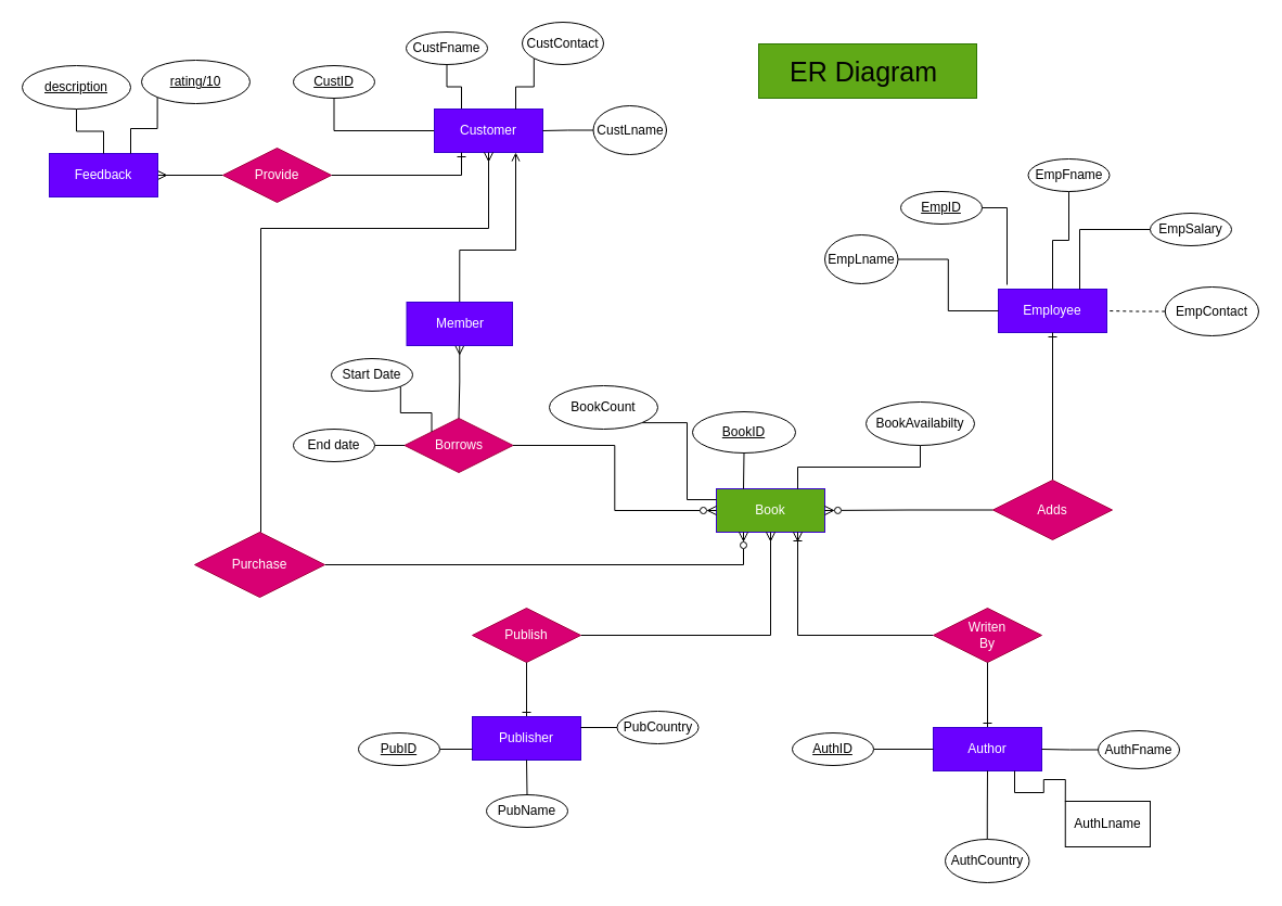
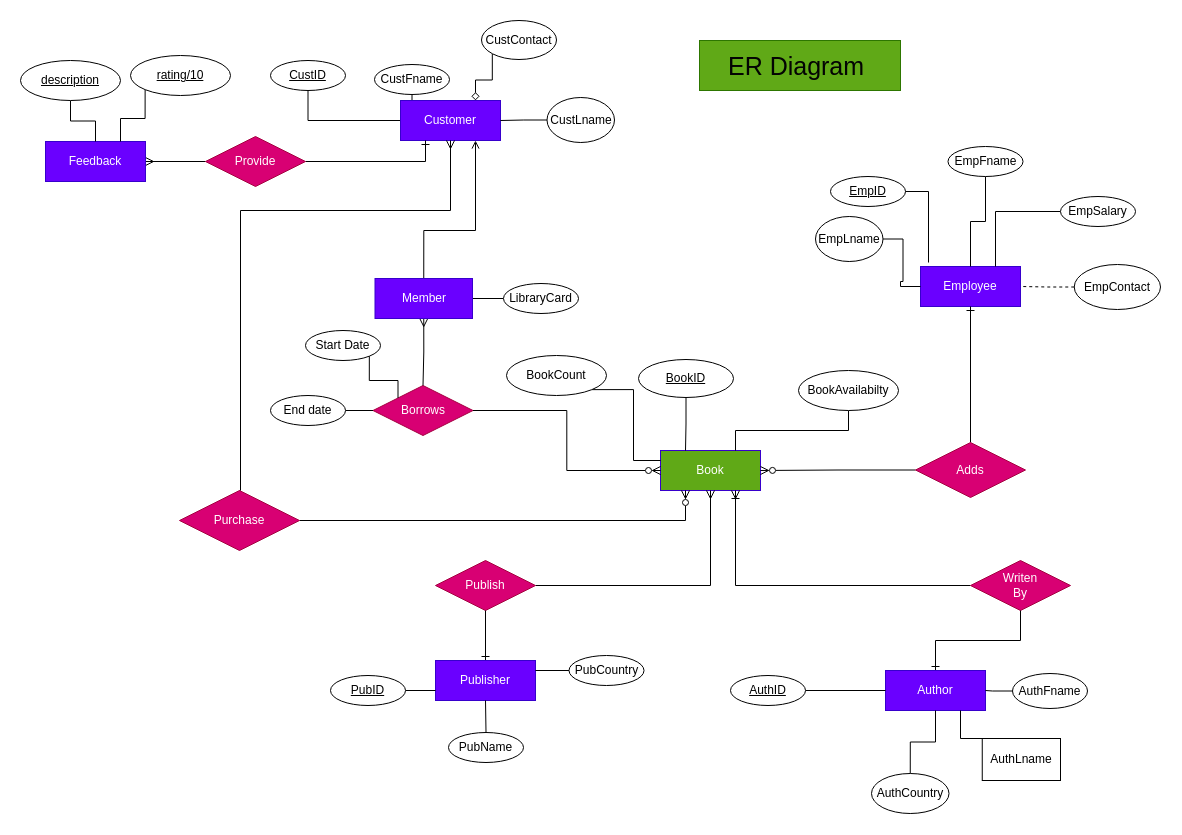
  <mxCell id="0" />
  <mxCell id="1" parent="0" />
  <mxCell id="2" style="edgeStyle=orthogonalEdgeStyle;rounded=0;orthogonalLoop=1;jettySize=auto;html=1;entryX=0.5;entryY=1;entryDx=0;entryDy=0;endArrow=none;endFill=0;" parent="1" source="4" target="8" edge="1"><mxGeometry relative="1" as="geometry" /></mxCell>
  <mxCell id="3" style="edgeStyle=orthogonalEdgeStyle;rounded=0;orthogonalLoop=1;jettySize=auto;html=1;exitX=0.25;exitY=0;exitDx=0;exitDy=0;entryX=0.5;entryY=1;entryDx=0;entryDy=0;endArrow=none;endFill=0;" parent="1" source="4" target="5" edge="1"><mxGeometry relative="1" as="geometry" /></mxCell>
  <mxCell id="4" value="Customer" style="whiteSpace=wrap;html=1;align=center;fillColor=#6a00ff;fontColor=#ffffff;strokeColor=#3700CC;" parent="1" vertex="1"><mxGeometry x="400" y="100" width="100" height="40" as="geometry" /></mxCell>
- <mxCell id="5" value="CustFname" style="ellipse;whiteSpace=wrap;html=1;align=center;" parent="1" vertex="1"><mxGeometry x="374" y="29" width="75" height="30" as="geometry" /></mxCell>
- <mxCell id="6" style="edgeStyle=orthogonalEdgeStyle;rounded=0;orthogonalLoop=1;jettySize=auto;html=1;exitX=0;exitY=1;exitDx=0;exitDy=0;entryX=0.75;entryY=0;entryDx=0;entryDy=0;endArrow=none;endFill=0;" parent="1" source="7" target="4" edge="1"><mxGeometry relative="1" as="geometry" /></mxCell>
+ <mxCell id="5" value="CustFname" style="ellipse;whiteSpace=wrap;html=1;align=center;" parent="1" vertex="1"><mxGeometry x="374" y="64" width="75" height="30" as="geometry" /></mxCell>
+ <mxCell id="6" style="edgeStyle=orthogonalEdgeStyle;rounded=0;orthogonalLoop=1;jettySize=auto;html=1;exitX=0;exitY=1;exitDx=0;exitDy=0;entryX=0.75;entryY=0;entryDx=0;entryDy=0;endArrow=diamond;endFill=0;" parent="1" source="7" target="4" edge="1"><mxGeometry relative="1" as="geometry" /></mxCell>
  <mxCell id="7" value="CustContact" style="ellipse;whiteSpace=wrap;html=1;align=center;" parent="1" vertex="1"><mxGeometry x="481" y="20" width="75" height="39" as="geometry" /></mxCell>
  <mxCell id="8" value="CustID" style="ellipse;whiteSpace=wrap;html=1;align=center;fontStyle=4;" parent="1" vertex="1"><mxGeometry x="270" y="60" width="75" height="30" as="geometry" /></mxCell>
  <mxCell id="9" value="Employee" style="whiteSpace=wrap;html=1;align=center;fillColor=#6a00ff;fontColor=#ffffff;strokeColor=#3700CC;" parent="1" vertex="1"><mxGeometry x="920" y="266" width="100" height="40" as="geometry" /></mxCell>
  <mxCell id="10" value="EmpID" style="ellipse;whiteSpace=wrap;html=1;align=center;fontStyle=4;" parent="1" vertex="1"><mxGeometry x="830" y="176" width="75" height="30" as="geometry" /></mxCell>
  <mxCell id="11" style="edgeStyle=orthogonalEdgeStyle;rounded=0;orthogonalLoop=1;jettySize=auto;html=1;entryX=0.08;entryY=-0.1;entryDx=0;entryDy=0;entryPerimeter=0;endArrow=none;endFill=0;" parent="1" source="10" target="9" edge="1"><mxGeometry relative="1" as="geometry" /></mxCell>
  <mxCell id="12" style="edgeStyle=orthogonalEdgeStyle;rounded=0;orthogonalLoop=1;jettySize=auto;html=1;endArrow=none;endFill=0;" parent="1" source="13" target="9" edge="1"><mxGeometry relative="1" as="geometry" /></mxCell>
  <mxCell id="13" value="EmpFname" style="ellipse;whiteSpace=wrap;html=1;align=center;" parent="1" vertex="1"><mxGeometry x="947.5" y="146" width="75" height="30" as="geometry" /></mxCell>
  <mxCell id="14" style="edgeStyle=orthogonalEdgeStyle;rounded=0;orthogonalLoop=1;jettySize=auto;html=1;entryX=0.75;entryY=0;entryDx=0;entryDy=0;endArrow=none;endFill=0;" parent="1" source="15" target="9" edge="1"><mxGeometry relative="1" as="geometry" /></mxCell>
  <mxCell id="15" value="EmpSalary" style="ellipse;whiteSpace=wrap;html=1;align=center;" parent="1" vertex="1"><mxGeometry x="1060" y="196" width="75" height="30" as="geometry" /></mxCell>
  <mxCell id="16" value="Book" style="whiteSpace=wrap;html=1;align=center;fillColor=#60a917;fontColor=#ffffff;strokeColor=#3700CC;" parent="1" vertex="1"><mxGeometry x="660" y="450" width="100" height="40" as="geometry" /></mxCell>
  <mxCell id="17" style="edgeStyle=orthogonalEdgeStyle;rounded=0;orthogonalLoop=1;jettySize=auto;html=1;entryX=0;entryY=0.5;entryDx=0;entryDy=0;endArrow=ERzeroToMany;endFill=0;" parent="1" source="18" target="16" edge="1"><mxGeometry relative="1" as="geometry" /></mxCell>
  <mxCell id="18" value="Borrows" style="shape=rhombus;perimeter=rhombusPerimeter;whiteSpace=wrap;html=1;align=center;fillColor=#d80073;fontColor=#ffffff;strokeColor=#A50040;" parent="1" vertex="1"><mxGeometry x="372.5" y="385" width="100" height="50" as="geometry" /></mxCell>
  <mxCell id="19" style="edgeStyle=orthogonalEdgeStyle;rounded=0;orthogonalLoop=1;jettySize=auto;html=1;entryX=1;entryY=0.5;entryDx=0;entryDy=0;endArrow=ERzeroToMany;endFill=0;" parent="1" source="21" target="16" edge="1"><mxGeometry relative="1" as="geometry"><mxPoint x="1080" y="430" as="targetPoint" /></mxGeometry></mxCell>
  <mxCell id="20" style="edgeStyle=orthogonalEdgeStyle;rounded=0;orthogonalLoop=1;jettySize=auto;html=1;entryX=0.5;entryY=1;entryDx=0;entryDy=0;endArrow=ERone;endFill=0;" parent="1" source="21" target="9" edge="1"><mxGeometry relative="1" as="geometry" /></mxCell>
  <mxCell id="21" value="Adds" style="shape=rhombus;perimeter=rhombusPerimeter;whiteSpace=wrap;html=1;align=center;fillColor=#d80073;fontColor=#ffffff;strokeColor=#A50040;" parent="1" vertex="1"><mxGeometry x="915" y="442" width="110" height="55" as="geometry" /></mxCell>
  <mxCell id="22" style="edgeStyle=orthogonalEdgeStyle;rounded=0;orthogonalLoop=1;jettySize=auto;html=1;entryX=0.75;entryY=1;entryDx=0;entryDy=0;endArrow=ERoneToMany;endFill=0;" parent="1" source="23" target="16" edge="1"><mxGeometry relative="1" as="geometry"><mxPoint x="750" y="585" as="targetPoint" /></mxGeometry></mxCell>
- <mxCell id="23" value="Writen&lt;br&gt;By" style="shape=rhombus;perimeter=rhombusPerimeter;whiteSpace=wrap;html=1;align=center;fillColor=#d80073;fontColor=#ffffff;strokeColor=#A50040;" parent="1" vertex="1"><mxGeometry y="560" width="100" height="50" as="geometry" x="860" /></mxCell>
+ <mxCell id="23" value="Writen&lt;br&gt;By" style="shape=rhombus;perimeter=rhombusPerimeter;whiteSpace=wrap;html=1;align=center;fillColor=#d80073;fontColor=#ffffff;strokeColor=#A50040;" parent="1" vertex="1"><mxGeometry x="970" y="560" width="100" height="50" as="geometry" /></mxCell>
  <mxCell id="24" style="edgeStyle=orthogonalEdgeStyle;rounded=0;orthogonalLoop=1;jettySize=auto;html=1;entryX=0.5;entryY=1;entryDx=0;entryDy=0;endArrow=ERmany;endFill=0;" parent="1" source="25" target="16" edge="1"><mxGeometry relative="1" as="geometry"><mxPoint x="680" y="585" as="targetPoint" /></mxGeometry></mxCell>
  <mxCell id="25" value="Publish" style="shape=rhombus;perimeter=rhombusPerimeter;whiteSpace=wrap;html=1;align=center;fillColor=#d80073;fontColor=#ffffff;strokeColor=#A50040;" parent="1" vertex="1"><mxGeometry x="435" y="560" width="100" height="50" as="geometry" /></mxCell>
  <mxCell id="26" style="edgeStyle=orthogonalEdgeStyle;rounded=0;orthogonalLoop=1;jettySize=auto;html=1;entryX=0.5;entryY=1;entryDx=0;entryDy=0;endArrow=none;endFill=0;startArrow=ERone;startFill=0;" parent="1" source="27" target="25" edge="1"><mxGeometry relative="1" as="geometry" /></mxCell>
  <mxCell id="27" value="Publisher" style="whiteSpace=wrap;html=1;align=center;fillColor=#6a00ff;fontColor=#ffffff;strokeColor=#3700CC;" parent="1" vertex="1"><mxGeometry x="435" y="660" width="100" height="40" as="geometry" /></mxCell>
  <mxCell id="28" style="edgeStyle=orthogonalEdgeStyle;rounded=0;orthogonalLoop=1;jettySize=auto;html=1;endArrow=none;endFill=0;startArrow=ERone;startFill=0;" parent="1" source="29" target="23" edge="1"><mxGeometry relative="1" as="geometry" /></mxCell>
- <mxCell id="29" value="Author" style="whiteSpace=wrap;html=1;align=center;fillColor=#6a00ff;fontColor=#ffffff;strokeColor=#3700CC;" parent="1" vertex="1"><mxGeometry y="670" width="100" height="40" as="geometry" x="860" /></mxCell>
+ <mxCell id="29" value="Author" style="whiteSpace=wrap;html=1;align=center;fillColor=#6a00ff;fontColor=#ffffff;strokeColor=#3700CC;" parent="1" vertex="1"><mxGeometry x="885" y="670" width="100" height="40" as="geometry" /></mxCell>
  <mxCell id="30" style="edgeStyle=orthogonalEdgeStyle;rounded=0;orthogonalLoop=1;jettySize=auto;html=1;entryX=0;entryY=0.75;entryDx=0;entryDy=0;endArrow=none;endFill=0;" parent="1" source="31" target="27" edge="1"><mxGeometry relative="1" as="geometry"><mxPoint x="375.5" y="670" as="targetPoint" /></mxGeometry></mxCell>
  <mxCell id="31" value="PubID" style="ellipse;whiteSpace=wrap;html=1;align=center;fontStyle=4;" parent="1" vertex="1"><mxGeometry x="330" y="675" width="75" height="30" as="geometry" /></mxCell>
  <mxCell id="32" style="edgeStyle=orthogonalEdgeStyle;rounded=0;orthogonalLoop=1;jettySize=auto;html=1;exitX=0.5;exitY=0;exitDx=0;exitDy=0;entryX=0.5;entryY=1;entryDx=0;entryDy=0;endArrow=none;endFill=0;" edge="1" parent="1" source="33" target="27"><mxGeometry relative="1" as="geometry" /></mxCell>
  <mxCell id="33" value="PubName" style="ellipse;whiteSpace=wrap;html=1;align=center;" parent="1" vertex="1"><mxGeometry x="448" y="732" width="75" height="30" as="geometry" /></mxCell>
  <mxCell id="34" style="edgeStyle=orthogonalEdgeStyle;rounded=0;orthogonalLoop=1;jettySize=auto;html=1;entryX=1;entryY=0.25;entryDx=0;entryDy=0;endArrow=none;endFill=0;" parent="1" source="35" target="27" edge="1"><mxGeometry relative="1" as="geometry" /></mxCell>
  <mxCell id="35" value="PubCountry" style="ellipse;whiteSpace=wrap;html=1;align=center;" parent="1" vertex="1"><mxGeometry x="568.5" y="655" width="75" height="30" as="geometry" /></mxCell>
  <mxCell id="36" style="edgeStyle=orthogonalEdgeStyle;rounded=0;orthogonalLoop=1;jettySize=auto;html=1;entryX=1;entryY=0.5;entryDx=0;entryDy=0;endArrow=none;endFill=0;" parent="1" source="37" target="29" edge="1"><mxGeometry relative="1" as="geometry" /></mxCell>
  <mxCell id="37" value="AuthFname" style="ellipse;whiteSpace=wrap;html=1;align=center;" parent="1" vertex="1"><mxGeometry x="1012" y="673" width="75" height="35" as="geometry" /></mxCell>
  <mxCell id="38" style="edgeStyle=orthogonalEdgeStyle;rounded=0;orthogonalLoop=1;jettySize=auto;html=1;entryX=0;entryY=0.5;entryDx=0;entryDy=0;endArrow=none;endFill=0;" parent="1" source="39" target="29" edge="1"><mxGeometry relative="1" as="geometry" /></mxCell>
  <mxCell id="39" value="AuthID" style="ellipse;whiteSpace=wrap;html=1;align=center;fontStyle=4;" parent="1" vertex="1"><mxGeometry x="730" y="675" width="75" height="30" as="geometry" /></mxCell>
  <mxCell id="40" style="edgeStyle=orthogonalEdgeStyle;rounded=0;orthogonalLoop=1;jettySize=auto;html=1;entryX=0.5;entryY=1;entryDx=0;entryDy=0;endArrow=none;endFill=0;" parent="1" source="41" target="29" edge="1"><mxGeometry relative="1" as="geometry" /></mxCell>
  <mxCell id="41" value="AuthCountry" style="ellipse;whiteSpace=wrap;html=1;align=center;" parent="1" vertex="1"><mxGeometry x="871" y="773" width="77.5" height="40" as="geometry" /></mxCell>
  <mxCell id="42" style="edgeStyle=orthogonalEdgeStyle;rounded=0;orthogonalLoop=1;jettySize=auto;html=1;exitX=1;exitY=1;exitDx=0;exitDy=0;entryX=0;entryY=0;entryDx=0;entryDy=0;endArrow=none;endFill=0;" parent="1" source="43" target="18" edge="1"><mxGeometry relative="1" as="geometry" /></mxCell>
  <mxCell id="43" value="Start Date" style="ellipse;whiteSpace=wrap;html=1;align=center;" parent="1" vertex="1"><mxGeometry x="305" y="330" width="75" height="30" as="geometry" /></mxCell>
  <mxCell id="44" value="" style="edgeStyle=orthogonalEdgeStyle;rounded=0;orthogonalLoop=1;jettySize=auto;html=1;endArrow=none;endFill=0;" parent="1" source="45" target="18" edge="1"><mxGeometry relative="1" as="geometry" /></mxCell>
  <mxCell id="45" value="End date" style="ellipse;whiteSpace=wrap;html=1;align=center;" parent="1" vertex="1"><mxGeometry x="270" y="395" width="75" height="30" as="geometry" /></mxCell>
  <mxCell id="46" style="edgeStyle=orthogonalEdgeStyle;rounded=0;orthogonalLoop=1;jettySize=auto;html=1;exitX=1;exitY=0.5;exitDx=0;exitDy=0;entryX=0.25;entryY=1;entryDx=0;entryDy=0;endArrow=ERone;endFill=0;" parent="1" source="48" target="4" edge="1"><mxGeometry relative="1" as="geometry" /></mxCell>
  <mxCell id="47" style="edgeStyle=orthogonalEdgeStyle;rounded=0;orthogonalLoop=1;jettySize=auto;html=1;exitX=0;exitY=0.5;exitDx=0;exitDy=0;endArrow=ERmany;endFill=0;entryX=1;entryY=0.5;entryDx=0;entryDy=0;" parent="1" source="48" target="49" edge="1"><mxGeometry relative="1" as="geometry"><mxPoint x="140" y="165.048" as="targetPoint" /></mxGeometry></mxCell>
  <mxCell id="48" value="Provide" style="shape=rhombus;perimeter=rhombusPerimeter;whiteSpace=wrap;html=1;align=center;fillColor=#d80073;fontColor=#ffffff;strokeColor=#A50040;" parent="1" vertex="1"><mxGeometry x="205" y="136" width="100" height="50" as="geometry" /></mxCell>
  <mxCell id="49" value="Feedback" style="whiteSpace=wrap;html=1;align=center;fillColor=#6a00ff;fontColor=#ffffff;strokeColor=#3700CC;" parent="1" vertex="1"><mxGeometry x="45" y="141" width="100" height="40" as="geometry" /></mxCell>
  <mxCell id="50" style="edgeStyle=orthogonalEdgeStyle;rounded=0;orthogonalLoop=1;jettySize=auto;html=1;exitX=0.5;exitY=1;exitDx=0;exitDy=0;endArrow=none;endFill=0;" parent="1" source="51" target="49" edge="1"><mxGeometry relative="1" as="geometry" /></mxCell>
  <mxCell id="51" value="description" style="ellipse;whiteSpace=wrap;html=1;align=center;fontStyle=4;" parent="1" vertex="1"><mxGeometry x="20" y="60" width="100" height="40" as="geometry" /></mxCell>
  <mxCell id="52" style="edgeStyle=orthogonalEdgeStyle;rounded=0;orthogonalLoop=1;jettySize=auto;html=1;exitX=0.75;exitY=1;exitDx=0;exitDy=0;endArrow=none;endFill=0;startArrow=open;startFill=0;entryX=0.5;entryY=0;entryDx=0;entryDy=0;" parent="1" source="4" target="55" edge="1"><mxGeometry relative="1" as="geometry"><mxPoint x="449.5" y="300" as="targetPoint" /><mxPoint x="450" y="260" as="sourcePoint" /><Array as="points"><mxPoint x="475" y="230" /><mxPoint x="423" y="230" /><mxPoint x="423" y="278" /></Array></mxGeometry></mxCell>
  <mxCell id="53" style="edgeStyle=orthogonalEdgeStyle;rounded=0;orthogonalLoop=1;jettySize=auto;html=1;exitX=0.5;exitY=1;exitDx=0;exitDy=0;entryX=0.5;entryY=0;entryDx=0;entryDy=0;endArrow=none;endFill=0;startArrow=ERmany;startFill=0;" parent="1" source="55" target="18" edge="1"><mxGeometry relative="1" as="geometry" /></mxCell>
+ <mxCell id="54" style="edgeStyle=orthogonalEdgeStyle;rounded=0;orthogonalLoop=1;jettySize=auto;html=1;exitX=1;exitY=0.5;exitDx=0;exitDy=0;entryX=0;entryY=0.5;entryDx=0;entryDy=0;endArrow=none;endFill=0;" parent="1" source="55" target="59" edge="1"><mxGeometry relative="1" as="geometry" /></mxCell>
  <mxCell id="55" value="Member" style="rounded=0;whiteSpace=wrap;html=1;fillColor=#6a00ff;fontColor=#ffffff;strokeColor=#3700CC;" parent="1" vertex="1"><mxGeometry x="374.5" y="278" width="97.5" height="40" as="geometry" /></mxCell>
  <mxCell id="56" style="edgeStyle=orthogonalEdgeStyle;rounded=0;orthogonalLoop=1;jettySize=auto;html=1;exitX=1;exitY=0.5;exitDx=0;exitDy=0;entryX=0.25;entryY=1;entryDx=0;entryDy=0;endArrow=ERzeroToMany;endFill=0;" parent="1" source="58" target="16" edge="1"><mxGeometry relative="1" as="geometry" /></mxCell>
  <mxCell id="57" style="edgeStyle=orthogonalEdgeStyle;rounded=0;orthogonalLoop=1;jettySize=auto;html=1;exitX=0.5;exitY=0;exitDx=0;exitDy=0;entryX=0.5;entryY=1;entryDx=0;entryDy=0;endArrow=ERmany;endFill=0;" parent="1" source="58" target="4" edge="1"><mxGeometry relative="1" as="geometry"><Array as="points"><mxPoint x="240" y="490" /><mxPoint x="240" y="210" /><mxPoint x="450" y="210" /></Array></mxGeometry></mxCell>
  <mxCell id="58" value="Purchase" style="shape=rhombus;perimeter=rhombusPerimeter;whiteSpace=wrap;html=1;align=center;fillColor=#d80073;fontColor=#ffffff;strokeColor=#A50040;" parent="1" vertex="1"><mxGeometry x="179" y="490" width="120" height="60" as="geometry" /></mxCell>
+ <mxCell id="59" value="LibraryCard" style="ellipse;whiteSpace=wrap;html=1;align=center;" parent="1" vertex="1"><mxGeometry x="503" y="283" width="75" height="30" as="geometry" /></mxCell>
  <mxCell id="60" style="edgeStyle=orthogonalEdgeStyle;rounded=0;orthogonalLoop=1;jettySize=auto;html=1;exitX=0.5;exitY=1;exitDx=0;exitDy=0;entryX=0.25;entryY=0;entryDx=0;entryDy=0;endArrow=none;endFill=0;" parent="1" source="61" target="16" edge="1"><mxGeometry relative="1" as="geometry" /></mxCell>
- <mxCell id="61" value="BookID" style="ellipse;whiteSpace=wrap;html=1;align=center;fontStyle=4;" parent="1" vertex="1"><mxGeometry x="638" y="379" width="95" height="38" as="geometry" /></mxCell>
+ <mxCell id="61" value="BookID" style="ellipse;whiteSpace=wrap;html=1;align=center;fontStyle=4;" parent="1" vertex="1"><mxGeometry x="638" y="359" width="95" height="38" as="geometry" /></mxCell>
  <mxCell id="62" style="edgeStyle=orthogonalEdgeStyle;rounded=0;orthogonalLoop=1;jettySize=auto;html=1;exitX=0.5;exitY=1;exitDx=0;exitDy=0;entryX=0.75;entryY=0;entryDx=0;entryDy=0;endArrow=none;endFill=0;" parent="1" source="63" target="16" edge="1"><mxGeometry relative="1" as="geometry" /></mxCell>
  <mxCell id="63" value="BookAvailabilty" style="ellipse;whiteSpace=wrap;html=1;align=center;" parent="1" vertex="1"><mxGeometry x="798" y="370" width="100" height="40" as="geometry" /></mxCell>
  <mxCell id="64" style="edgeStyle=orthogonalEdgeStyle;rounded=0;orthogonalLoop=1;jettySize=auto;html=1;exitX=0;exitY=0.5;exitDx=0;exitDy=0;entryX=1;entryY=0.5;entryDx=0;entryDy=0;endArrow=none;endFill=0;" parent="1" source="65" target="4" edge="1"><mxGeometry relative="1" as="geometry" /></mxCell>
  <mxCell id="65" value="CustLname" style="ellipse;whiteSpace=wrap;html=1;" parent="1" vertex="1"><mxGeometry x="546.5" y="97" width="67.5" height="45" as="geometry" /></mxCell>
  <mxCell id="66" style="edgeStyle=orthogonalEdgeStyle;rounded=0;orthogonalLoop=1;jettySize=auto;html=1;exitX=1;exitY=0.5;exitDx=0;exitDy=0;entryX=0;entryY=0.5;entryDx=0;entryDy=0;endArrow=none;endFill=0;" parent="1" source="67" target="9" edge="1"><mxGeometry relative="1" as="geometry" /></mxCell>
- <mxCell id="67" value="EmpLname" style="ellipse;whiteSpace=wrap;html=1;" parent="1" vertex="1"><mxGeometry x="760" y="216" width="67.5" height="45" as="geometry" /></mxCell>
+ <mxCell id="67" value="EmpLname" style="ellipse;whiteSpace=wrap;html=1;" parent="1" vertex="1"><mxGeometry x="815" y="216" width="67.5" height="45" as="geometry" /></mxCell>
  <mxCell id="68" style="edgeStyle=orthogonalEdgeStyle;rounded=0;orthogonalLoop=1;jettySize=auto;html=1;exitX=0;exitY=0;exitDx=0;exitDy=0;entryX=0.75;entryY=1;entryDx=0;entryDy=0;endArrow=none;endFill=0;" parent="1" source="69" target="29" edge="1"><mxGeometry relative="1" as="geometry" /></mxCell>
  <mxCell id="69" value="AuthLname" style="whiteSpace=wrap;html=1;rounded=0;" parent="1" vertex="1"><mxGeometry x="981.75" y="738" width="78.25" height="42" as="geometry" /></mxCell>
  <mxCell id="70" style="edgeStyle=orthogonalEdgeStyle;rounded=0;orthogonalLoop=1;jettySize=auto;html=1;exitX=0;exitY=1;exitDx=0;exitDy=0;entryX=0.75;entryY=0;entryDx=0;entryDy=0;endArrow=none;endFill=0;" parent="1" source="71" target="49" edge="1"><mxGeometry relative="1" as="geometry" /></mxCell>
  <mxCell id="71" value="rating/10" style="ellipse;whiteSpace=wrap;html=1;align=center;fontStyle=4;" parent="1" vertex="1"><mxGeometry x="130" y="55" width="100" height="40" as="geometry" /></mxCell>
  <mxCell id="72" style="edgeStyle=orthogonalEdgeStyle;rounded=0;orthogonalLoop=1;jettySize=auto;html=1;exitX=1;exitY=1;exitDx=0;exitDy=0;entryX=0;entryY=0.25;entryDx=0;entryDy=0;endArrow=none;endFill=0;" parent="1" source="73" target="16" edge="1"><mxGeometry relative="1" as="geometry" /></mxCell>
  <mxCell id="73" value="BookCount" style="ellipse;whiteSpace=wrap;html=1;align=center;" parent="1" vertex="1"><mxGeometry x="506" y="355" width="100" height="40" as="geometry" /></mxCell>
  <mxCell id="74" style="edgeStyle=orthogonalEdgeStyle;rounded=0;orthogonalLoop=1;jettySize=auto;html=1;exitX=0;exitY=0.5;exitDx=0;exitDy=0;entryX=1;entryY=0.5;entryDx=0;entryDy=0;endArrow=none;endFill=0;dashed=1;" edge="1" parent="1" source="75" target="9"><mxGeometry relative="1" as="geometry" /></mxCell>
  <mxCell id="75" value="EmpContact" style="ellipse;whiteSpace=wrap;html=1;" vertex="1" parent="1"><mxGeometry x="1073.75" y="264" width="86.25" height="45" as="geometry" /></mxCell>
  <mxCell id="76" value="&lt;font color=&quot;#030303&quot; style=&quot;font-size: 25px;&quot;&gt;ER Diagram&amp;nbsp;&lt;/font&gt;" style="text;html=1;align=center;verticalAlign=middle;whiteSpace=wrap;rounded=0;fillColor=#60a917;fontColor=#ffffff;strokeColor=#2D7600;" vertex="1" parent="1"><mxGeometry x="699" y="40" width="201" height="50" as="geometry" /></mxCell>
